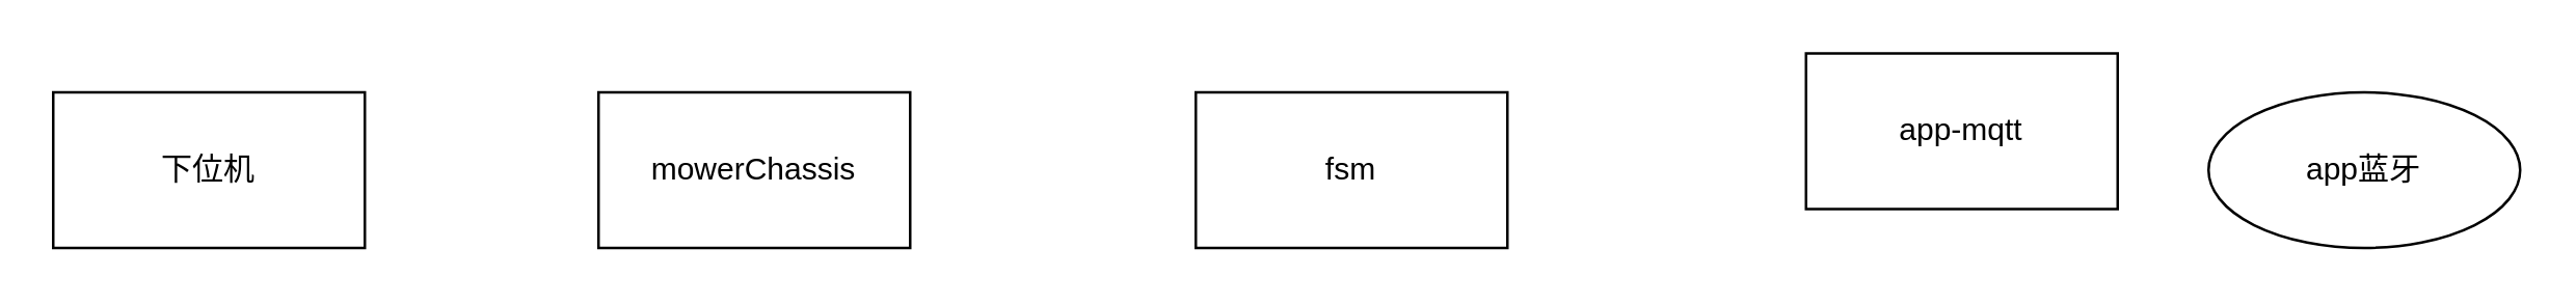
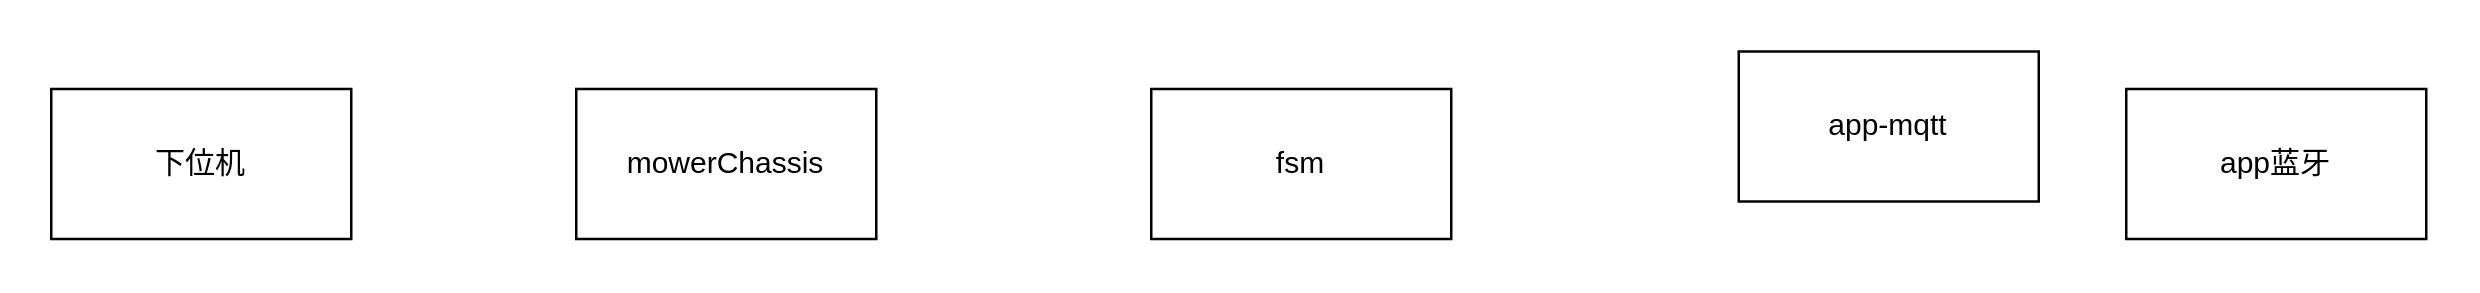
  <mxCell id="0" />
  <mxCell id="1" parent="0" />
  <mxCell id="2" value="下位机" style="rounded=0;whiteSpace=wrap;html=1;" vertex="1" parent="1"><mxGeometry x="20" y="35" width="120" height="60" as="geometry" /></mxCell>
  <mxCell id="3" value="mowerChassis" style="rounded=0;whiteSpace=wrap;html=1;" vertex="1" parent="1"><mxGeometry x="230" y="35" width="120" height="60" as="geometry" /></mxCell>
  <mxCell id="4" value="fsm" style="rounded=0;whiteSpace=wrap;html=1;" vertex="1" parent="1"><mxGeometry x="460" y="35" width="120" height="60" as="geometry" /></mxCell>
  <mxCell id="5" value="app-mqtt" style="rounded=0;whiteSpace=wrap;html=1;" vertex="1" parent="1"><mxGeometry x="695" y="20" width="120" height="60" as="geometry" /></mxCell>
- <mxCell id="6" value="app蓝牙" style="ellipse;whiteSpace=wrap;html=1;" vertex="1" parent="1"><mxGeometry x="850" y="35" width="120" height="60" as="geometry" /></mxCell>
+ <mxCell id="6" value="app蓝牙" style="rounded=0;whiteSpace=wrap;html=1;" vertex="1" parent="1"><mxGeometry x="850" y="35" width="120" height="60" as="geometry" /></mxCell>
